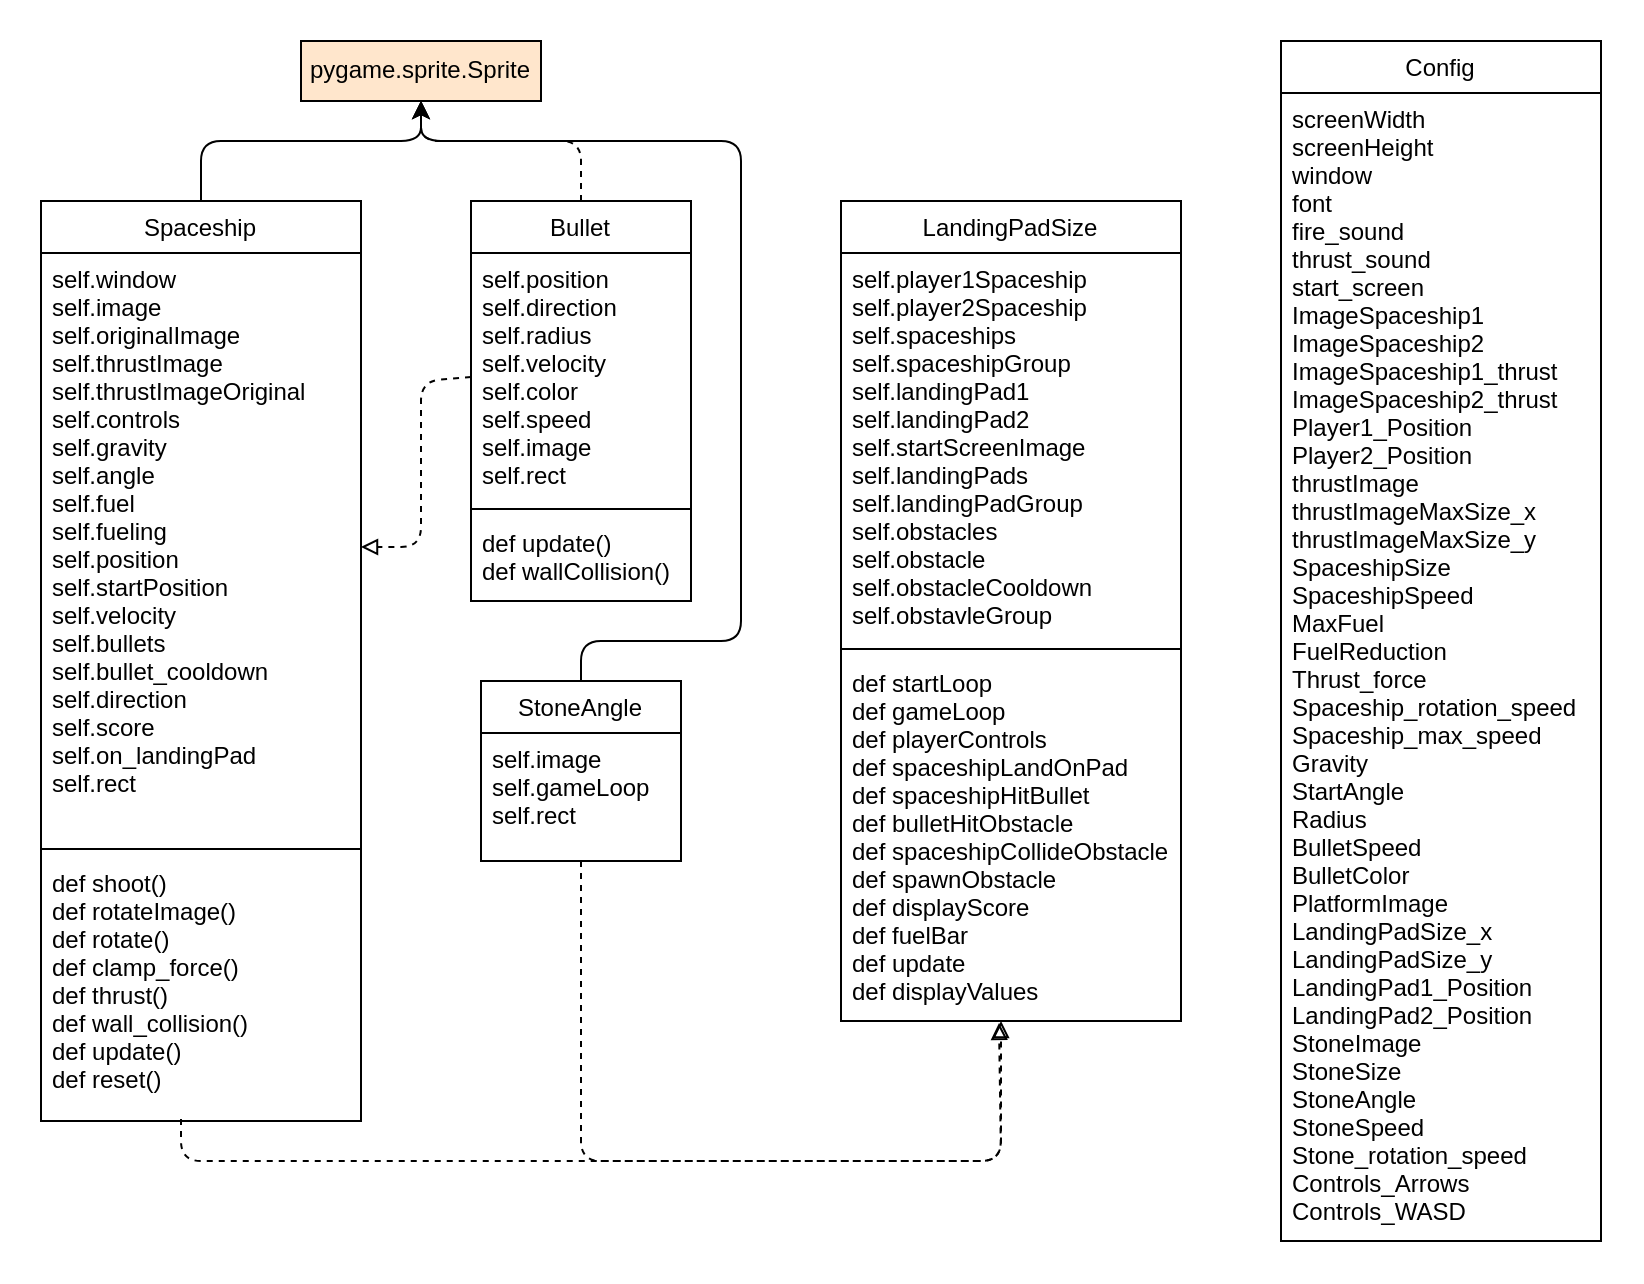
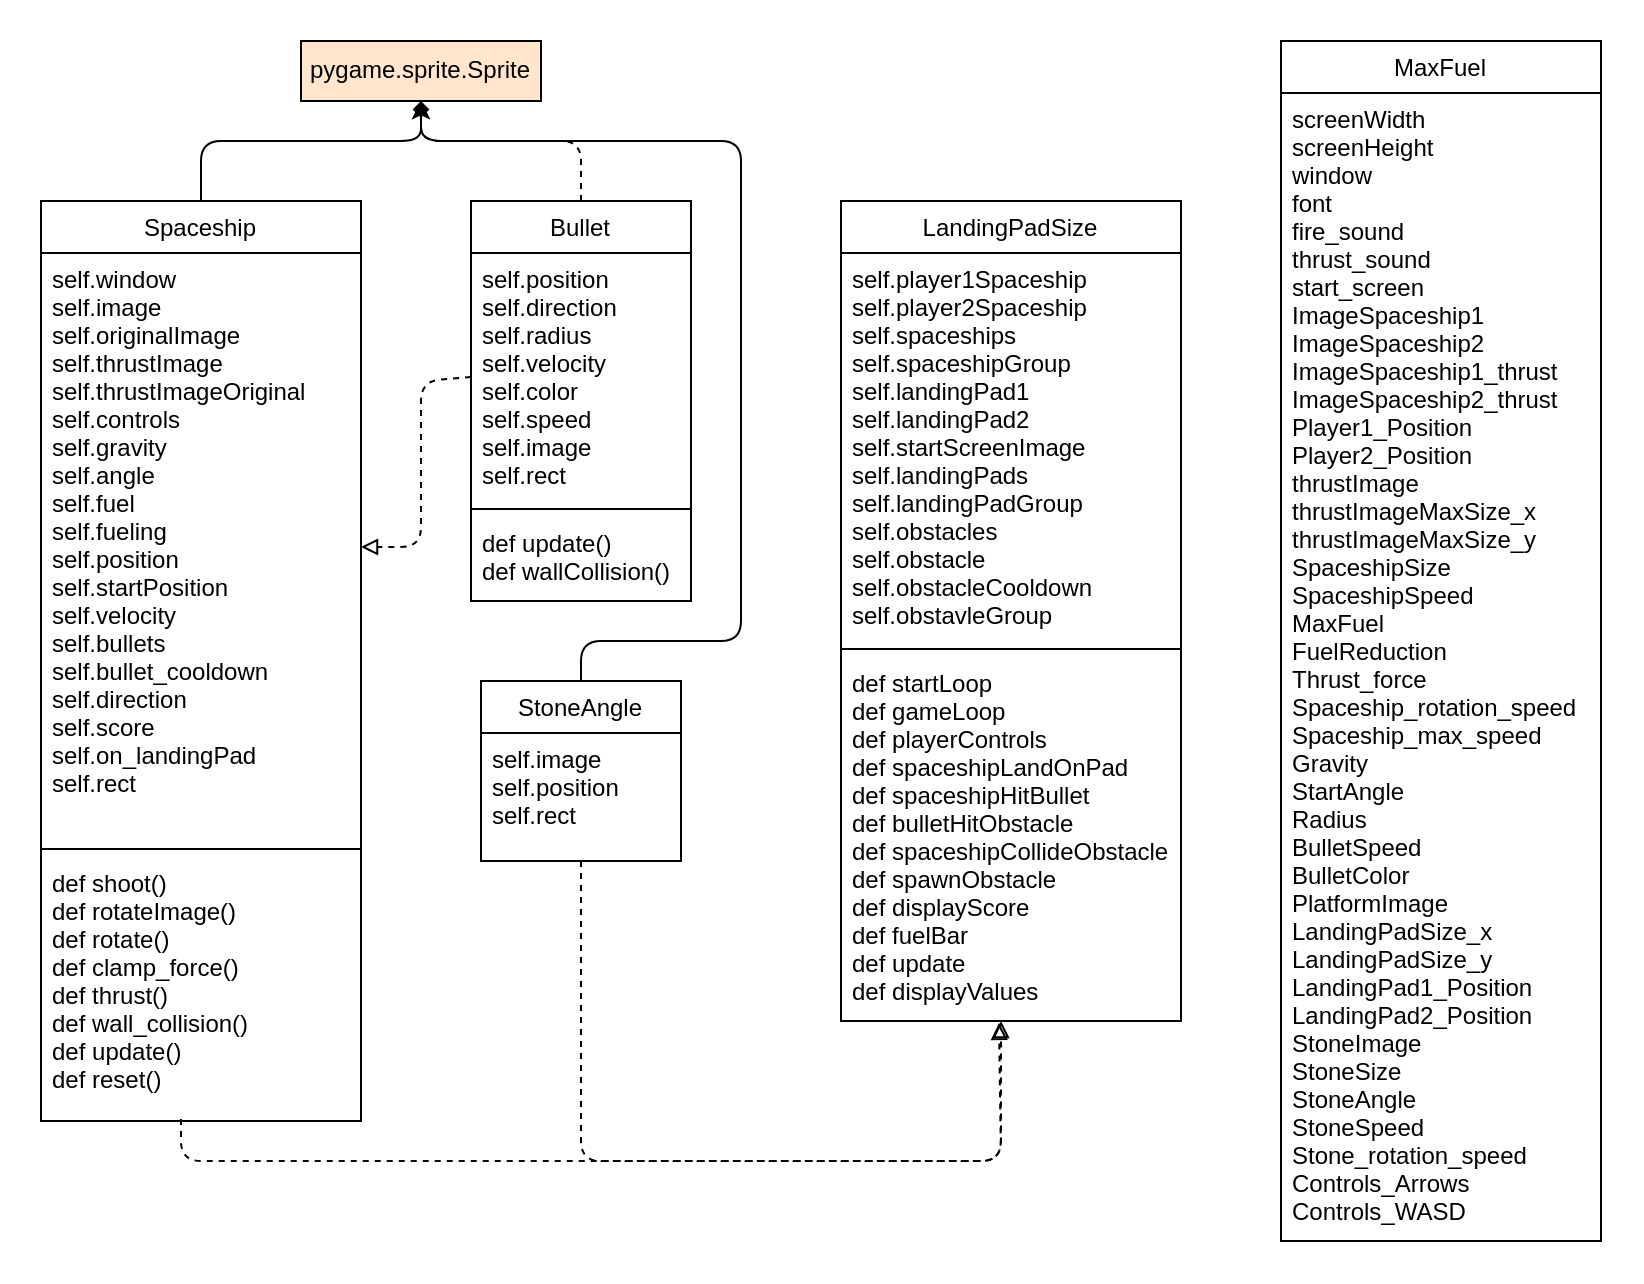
  <mxCell id="0" />
  <mxCell id="1" parent="0" />
  <mxCell id="2" value="pygame.sprite.Sprite" style="rounded=0;whiteSpace=wrap;html=1;fillColor=#ffe6cc;" parent="1" vertex="1"><mxGeometry x="150" y="20" width="120" height="30" as="geometry" /></mxCell>
  <mxCell id="3" value="Spaceship" style="swimlane;fontStyle=0;align=center;verticalAlign=top;childLayout=stackLayout;horizontal=1;startSize=26;horizontalStack=0;resizeParent=1;resizeLast=0;collapsible=1;marginBottom=0;rounded=0;shadow=0;strokeWidth=1;" parent="1" vertex="1"><mxGeometry x="20" y="100" width="160" height="460" as="geometry"><mxRectangle x="130" y="380" width="160" height="26" as="alternateBounds" /></mxGeometry></mxCell>
  <mxCell id="4" value="self.window&#10;self.image&#10;self.originalImage&#10;self.thrustImage&#10;self.thrustImageOriginal&#10;self.controls&#10;self.gravity&#10;self.angle&#10;self.fuel&#10;self.fueling&#10;self.position&#10;self.startPosition&#10;self.velocity&#10;self.bullets&#10;self.bullet_cooldown&#10;self.direction&#10;self.score&#10;self.on_landingPad&#10;self.rect" style="text;align=left;verticalAlign=top;spacingLeft=4;spacingRight=4;overflow=hidden;rotatable=0;points=[[0,0.5],[1,0.5]];portConstraint=eastwest;rounded=0;shadow=0;html=0;" parent="3" vertex="1"><mxGeometry y="26" width="160" height="294" as="geometry" /></mxCell>
  <mxCell id="5" value="" style="line;html=1;strokeWidth=1;align=left;verticalAlign=middle;spacingTop=-1;spacingLeft=3;spacingRight=3;rotatable=0;labelPosition=right;points=[];portConstraint=eastwest;" parent="3" vertex="1"><mxGeometry y="320" width="160" height="8" as="geometry" /></mxCell>
  <mxCell id="6" value="def shoot()&#10;def rotateImage()&#10;def rotate()&#10;def clamp_force()&#10;def thrust()&#10;def wall_collision()&#10;def update()&#10;def reset()" style="text;align=left;verticalAlign=top;spacingLeft=4;spacingRight=4;overflow=hidden;rotatable=0;points=[[0,0.5],[1,0.5]];portConstraint=eastwest;" parent="3" vertex="1"><mxGeometry y="328" width="160" height="132" as="geometry" /></mxCell>
- <mxCell id="7" value="" style="endArrow=classic;html=1;exitX=0.5;exitY=0;exitDx=0;exitDy=0;entryX=0.5;entryY=1;entryDx=0;entryDy=0;" parent="1" source="3" target="2" edge="1"><mxGeometry width="50" height="50" relative="1" as="geometry"><mxPoint x="270" y="260" as="sourcePoint" /><mxPoint x="320" y="210" as="targetPoint" /><Array as="points"><mxPoint x="100" y="70" /><mxPoint x="210" y="70" /></Array></mxGeometry></mxCell>
+ <mxCell id="7" value="" style="endArrow=diamond;html=1;exitX=0.5;exitY=0;exitDx=0;exitDy=0;entryX=0.5;entryY=1;entryDx=0;entryDy=0;" parent="1" source="3" target="2" edge="1"><mxGeometry width="50" height="50" relative="1" as="geometry"><mxPoint x="270" y="260" as="sourcePoint" /><mxPoint x="320" y="210" as="targetPoint" /><Array as="points"><mxPoint x="100" y="70" /><mxPoint x="210" y="70" /></Array></mxGeometry></mxCell>
  <mxCell id="8" value="" style="endArrow=block;html=1;exitX=0;exitY=0.5;exitDx=0;exitDy=0;entryX=1;entryY=0.5;entryDx=0;entryDy=0;dashed=1;endFill=0;" edge="1" parent="1" source="14" target="4"><mxGeometry width="50" height="50" relative="1" as="geometry"><mxPoint x="360" y="300" as="sourcePoint" /><mxPoint x="410" y="250" as="targetPoint" /><Array as="points"><mxPoint x="210" y="190" /><mxPoint x="210" y="273" /></Array></mxGeometry></mxCell>
  <mxCell id="9" value="StoneAngle" style="swimlane;fontStyle=0;align=center;verticalAlign=top;childLayout=stackLayout;horizontal=1;startSize=26;horizontalStack=0;resizeParent=1;resizeLast=0;collapsible=1;marginBottom=0;rounded=0;shadow=0;strokeWidth=1;" parent="1" vertex="1"><mxGeometry x="240" y="340" width="100" height="90" as="geometry"><mxRectangle x="340" y="380" width="170" height="26" as="alternateBounds" /></mxGeometry></mxCell>
- <mxCell id="10" value="self.image&#10;self.gameLoop&#10;self.rect" style="text;align=left;verticalAlign=top;spacingLeft=4;spacingRight=4;overflow=hidden;rotatable=0;points=[[0,0.5],[1,0.5]];portConstraint=eastwest;" parent="9" vertex="1"><mxGeometry y="26" width="100" height="54" as="geometry" /></mxCell>
+ <mxCell id="10" value="self.image&#10;self.position&#10;self.rect" style="text;align=left;verticalAlign=top;spacingLeft=4;spacingRight=4;overflow=hidden;rotatable=0;points=[[0,0.5],[1,0.5]];portConstraint=eastwest;" parent="9" vertex="1"><mxGeometry y="26" width="100" height="54" as="geometry" /></mxCell>
  <mxCell id="11" value="" style="endArrow=classic;html=1;entryX=0.5;entryY=1;entryDx=0;entryDy=0;exitX=0.5;exitY=0;exitDx=0;exitDy=0;dashed=1;" edge="1" parent="1" source="13" target="2"><mxGeometry width="50" height="50" relative="1" as="geometry"><mxPoint x="300" y="350" as="sourcePoint" /><mxPoint x="350" y="300" as="targetPoint" /><Array as="points"><mxPoint x="290" y="70" /><mxPoint x="210" y="70" /></Array></mxGeometry></mxCell>
  <mxCell id="12" value="" style="endArrow=classic;html=1;exitX=0.5;exitY=0;exitDx=0;exitDy=0;" edge="1" parent="1" source="9"><mxGeometry width="50" height="50" relative="1" as="geometry"><mxPoint x="300" y="350" as="sourcePoint" /><mxPoint x="210" y="50" as="targetPoint" /><Array as="points"><mxPoint x="290" y="320" /><mxPoint x="370" y="320" /><mxPoint x="370" y="70" /><mxPoint x="210" y="70" /></Array></mxGeometry></mxCell>
  <mxCell id="13" value="Bullet" style="swimlane;fontStyle=0;align=center;verticalAlign=top;childLayout=stackLayout;horizontal=1;startSize=26;horizontalStack=0;resizeParent=1;resizeLast=0;collapsible=1;marginBottom=0;rounded=0;shadow=0;strokeWidth=1;" parent="1" vertex="1"><mxGeometry x="235" y="100" width="110" height="200" as="geometry"><mxRectangle x="550" y="140" width="160" height="26" as="alternateBounds" /></mxGeometry></mxCell>
  <mxCell id="14" value="self.position&#10;self.direction&#10;self.radius&#10;self.velocity&#10;self.color&#10;self.speed&#10;self.image&#10;self.rect" style="text;align=left;verticalAlign=top;spacingLeft=4;spacingRight=4;overflow=hidden;rotatable=0;points=[[0,0.5],[1,0.5]];portConstraint=eastwest;rounded=0;shadow=0;html=0;" parent="13" vertex="1"><mxGeometry y="26" width="110" height="124" as="geometry" /></mxCell>
  <mxCell id="15" value="" style="line;html=1;strokeWidth=1;align=left;verticalAlign=middle;spacingTop=-1;spacingLeft=3;spacingRight=3;rotatable=0;labelPosition=right;points=[];portConstraint=eastwest;" parent="13" vertex="1"><mxGeometry y="150" width="110" height="8" as="geometry" /></mxCell>
  <mxCell id="16" value="def update()&#10;def wallCollision()" style="text;align=left;verticalAlign=top;spacingLeft=4;spacingRight=4;overflow=hidden;rotatable=0;points=[[0,0.5],[1,0.5]];portConstraint=eastwest;" parent="13" vertex="1"><mxGeometry y="158" width="110" height="32" as="geometry" /></mxCell>
  <mxCell id="17" value="LandingPadSize" style="swimlane;fontStyle=0;align=center;verticalAlign=top;childLayout=stackLayout;horizontal=1;startSize=26;horizontalStack=0;resizeParent=1;resizeParentMax=0;resizeLast=0;collapsible=1;marginBottom=0;" parent="1" vertex="1"><mxGeometry x="420" y="100" width="170" height="410" as="geometry" /></mxCell>
  <mxCell id="18" value="self.player1Spaceship&#10;self.player2Spaceship&#10;self.spaceships&#10;self.spaceshipGroup&#10;self.landingPad1&#10;self.landingPad2&#10;self.startScreenImage&#10;self.landingPads&#10;self.landingPadGroup&#10;self.obstacles&#10;self.obstacle&#10;self.obstacleCooldown&#10;self.obstavleGroup" style="text;strokeColor=none;fillColor=none;align=left;verticalAlign=top;spacingLeft=4;spacingRight=4;overflow=hidden;rotatable=0;points=[[0,0.5],[1,0.5]];portConstraint=eastwest;" parent="17" vertex="1"><mxGeometry y="26" width="170" height="194" as="geometry" /></mxCell>
  <mxCell id="19" value="" style="line;strokeWidth=1;fillColor=none;align=left;verticalAlign=middle;spacingTop=-1;spacingLeft=3;spacingRight=3;rotatable=0;labelPosition=right;points=[];portConstraint=eastwest;" parent="17" vertex="1"><mxGeometry y="220" width="170" height="8" as="geometry" /></mxCell>
  <mxCell id="20" value="def startLoop&#10;def gameLoop&#10;def playerControls&#10;def spaceshipLandOnPad&#10;def spaceshipHitBullet&#10;def bulletHitObstacle&#10;def spaceshipCollideObstacle&#10;def spawnObstacle&#10;def displayScore&#10;def fuelBar&#10;def update&#10;def displayValues" style="text;strokeColor=none;fillColor=none;align=left;verticalAlign=top;spacingLeft=4;spacingRight=4;overflow=hidden;rotatable=0;points=[[0,0.5],[1,0.5]];portConstraint=eastwest;" parent="17" vertex="1"><mxGeometry y="228" width="170" height="182" as="geometry" /></mxCell>
- <mxCell id="21" value="Config" style="swimlane;fontStyle=0;childLayout=stackLayout;horizontal=1;startSize=26;fillColor=none;horizontalStack=0;resizeParent=1;resizeParentMax=0;resizeLast=0;collapsible=1;marginBottom=0;" parent="1" vertex="1"><mxGeometry x="640" y="20" width="160" height="600" as="geometry" /></mxCell>
+ <mxCell id="21" value="MaxFuel" style="swimlane;fontStyle=0;childLayout=stackLayout;horizontal=1;startSize=26;fillColor=none;horizontalStack=0;resizeParent=1;resizeParentMax=0;resizeLast=0;collapsible=1;marginBottom=0;" parent="1" vertex="1"><mxGeometry x="640" y="20" width="160" height="600" as="geometry" /></mxCell>
  <mxCell id="22" value="screenWidth&#10;screenHeight&#10;window&#10;font&#10;fire_sound&#10;thrust_sound&#10;start_screen&#10;ImageSpaceship1&#10;ImageSpaceship2&#10;ImageSpaceship1_thrust&#10;ImageSpaceship2_thrust&#10;Player1_Position&#10;Player2_Position&#10;thrustImage&#10;thrustImageMaxSize_x&#10;thrustImageMaxSize_y&#10;SpaceshipSize&#10;SpaceshipSpeed&#10;MaxFuel&#10;FuelReduction&#10;Thrust_force&#10;Spaceship_rotation_speed&#10;Spaceship_max_speed&#10;Gravity&#10;StartAngle&#10;Radius&#10;BulletSpeed&#10;BulletColor&#10;PlatformImage&#10;LandingPadSize_x&#10;LandingPadSize_y&#10;LandingPad1_Position&#10;LandingPad2_Position&#10;StoneImage&#10;StoneSize&#10;StoneAngle&#10;StoneSpeed&#10;Stone_rotation_speed&#10;Controls_Arrows&#10;Controls_WASD&#10;" style="text;strokeColor=none;fillColor=none;align=left;verticalAlign=top;spacingLeft=4;spacingRight=4;overflow=hidden;rotatable=0;points=[[0,0.5],[1,0.5]];portConstraint=eastwest;" parent="21" vertex="1"><mxGeometry y="26" width="160" height="574" as="geometry" /></mxCell>
  <mxCell id="23" value="" style="endArrow=block;html=1;exitX=0.5;exitY=1;exitDx=0;exitDy=0;dashed=1;endFill=0;" edge="1" parent="1" source="9"><mxGeometry width="50" height="50" relative="1" as="geometry"><mxPoint x="370" y="350" as="sourcePoint" /><mxPoint x="499" y="511" as="targetPoint" /><Array as="points"><mxPoint x="290" y="580" /><mxPoint x="500" y="580" /></Array></mxGeometry></mxCell>
  <mxCell id="24" value="" style="endArrow=block;html=1;dashed=1;endFill=0;" edge="1" parent="1"><mxGeometry width="50" height="50" relative="1" as="geometry"><mxPoint x="90" y="559" as="sourcePoint" /><mxPoint x="500" y="510" as="targetPoint" /><Array as="points"><mxPoint x="90" y="580" /><mxPoint x="290" y="580" /><mxPoint x="500" y="580" /></Array></mxGeometry></mxCell>
